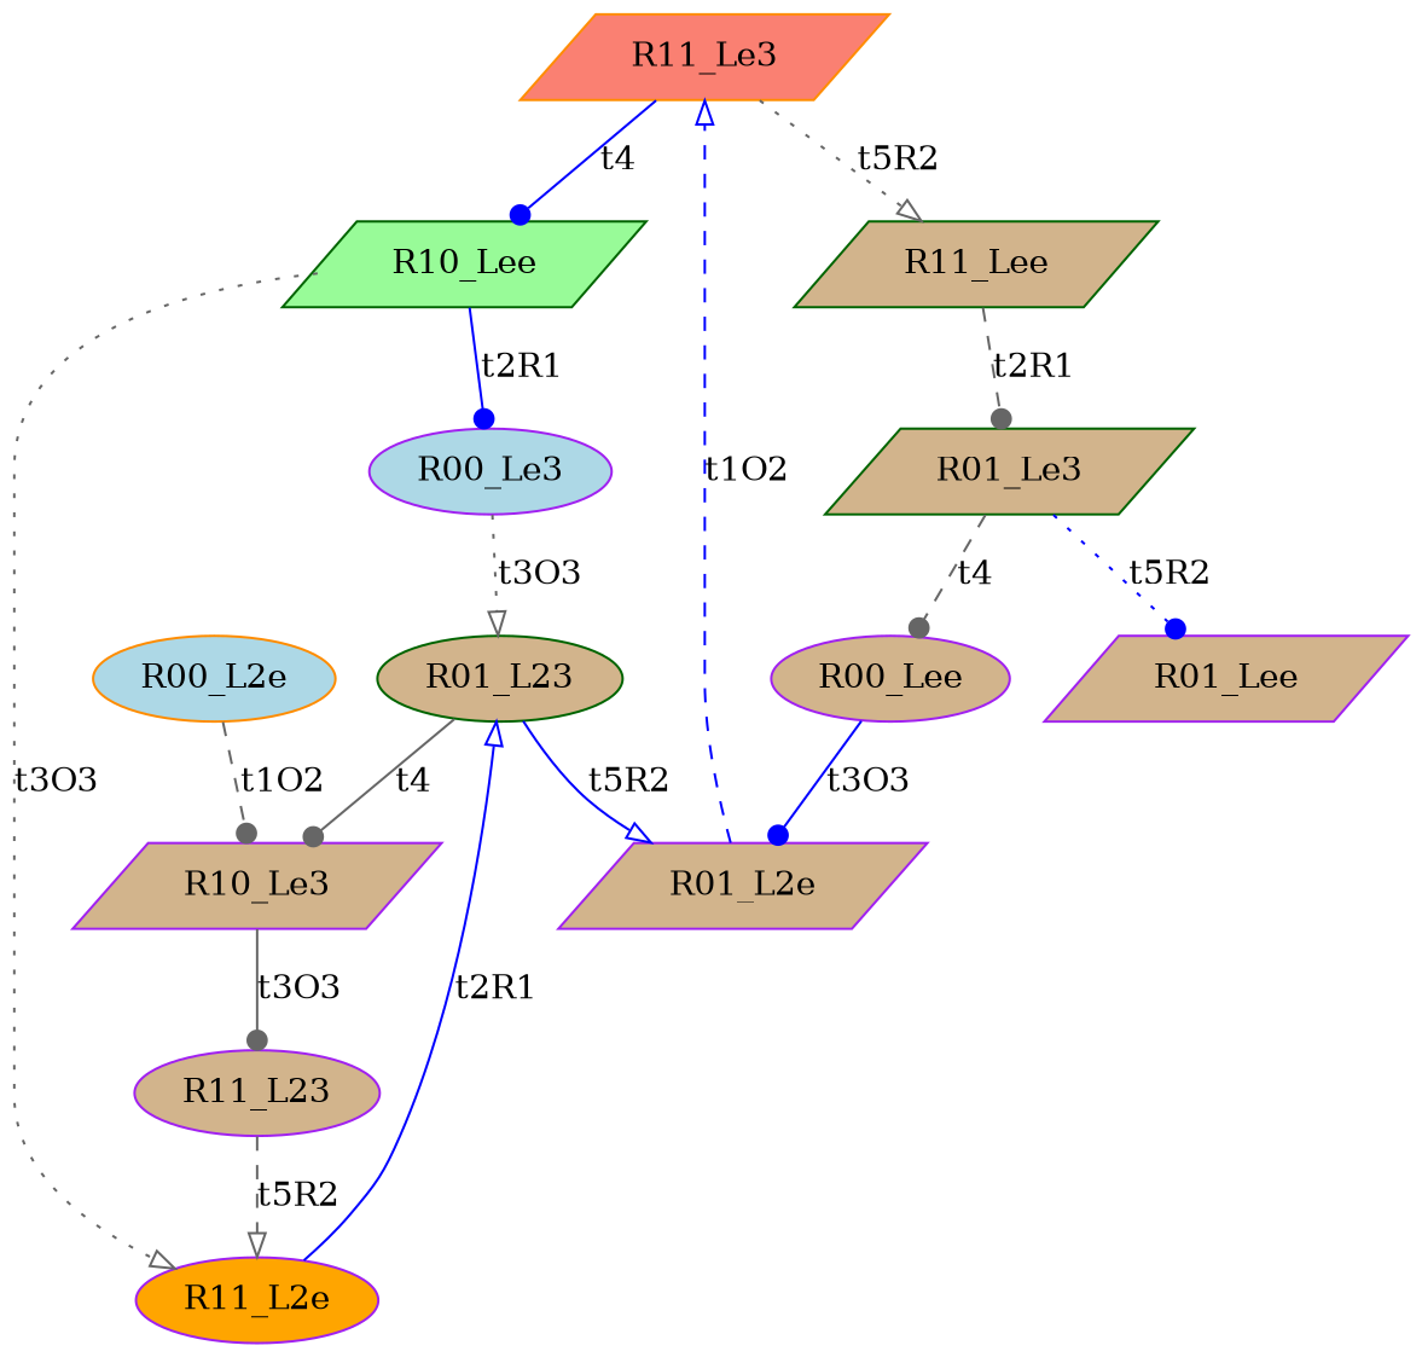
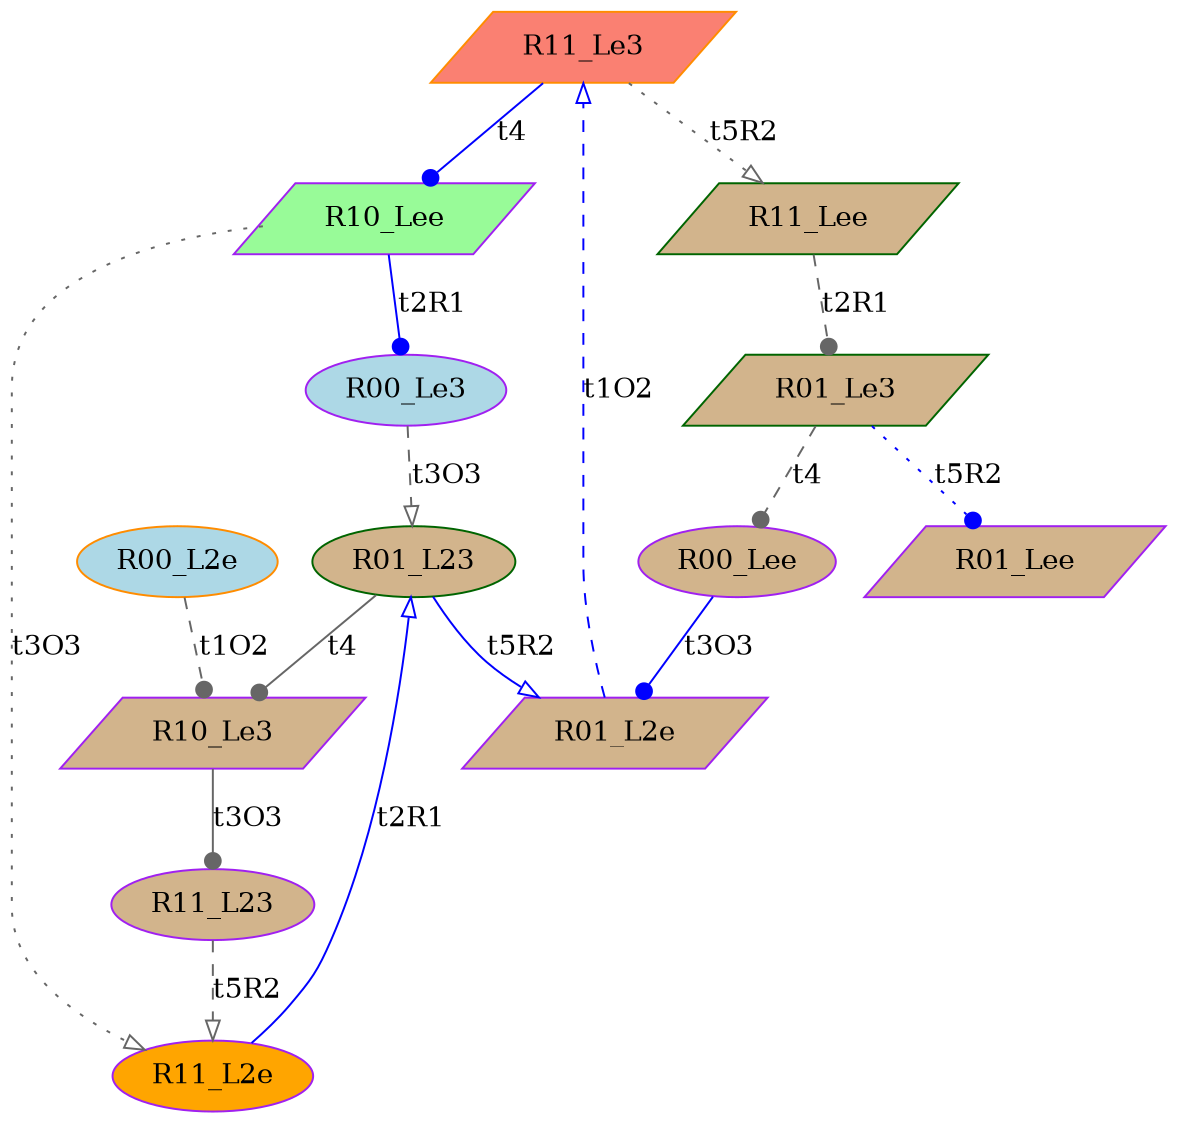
  digraph {
    node [color=purple fillcolor=tan shape=parallelogram style=filled]
    edge [arrowhead=dot color=gray40 style=solid]
    R11_Le3 [color=darkorange fillcolor=salmon]
    R01_L2e
    R00_Lee [shape=ellipse]
-   R10_Lee [color=darkgreen fillcolor=palegreen]
+   R10_Lee [fillcolor=palegreen]
    R11_Lee [color=darkgreen]
    R00_Le3 [fillcolor=lightblue shape=ellipse]
    R11_L2e [fillcolor=orange shape=ellipse]
    R01_Le3 [color=darkgreen]
    R01_L23 [color=darkgreen shape=ellipse]
    R10_Le3
    R00_L2e [color=darkorange fillcolor=lightblue shape=ellipse]
    R11_L23 [shape=ellipse]
    R01_Lee
    R11_Le3 -> R10_Lee [color=blue label=t4]
    R11_Le3 -> R11_Lee [arrowhead=onormal label=t5R2 style=dotted]
    R01_L2e -> R11_Le3 [arrowhead=onormal color=blue label=t1O2 style=dashed]
    R00_Lee -> R01_L2e [color=blue label=t3O3]
    R10_Lee -> R00_Le3 [color=blue label=t2R1]
    R10_Lee -> R11_L2e [arrowhead=onormal label=t3O3 style=dotted]
    R11_Lee -> R01_Le3 [label=t2R1 style=dashed]
-   R00_Le3 -> R01_L23 [arrowhead=onormal label=t3O3 style=dotted]
+   R00_Le3 -> R01_L23 [arrowhead=onormal label=t3O3 style=dashed]
    R11_L2e -> R01_L23 [arrowhead=onormal color=blue label=t2R1]
    R01_Le3 -> R00_Lee [label=t4 style=dashed]
    R01_Le3 -> R01_Lee [color=blue label=t5R2 style=dotted]
    R01_L23 -> R01_L2e [arrowhead=onormal color=blue label=t5R2]
    R01_L23 -> R10_Le3 [label=t4]
    R10_Le3 -> R11_L23 [label=t3O3]
    R00_L2e -> R10_Le3 [label=t1O2 style=dashed]
    R11_L23 -> R11_L2e [arrowhead=onormal label=t5R2 style=dashed]
  }
